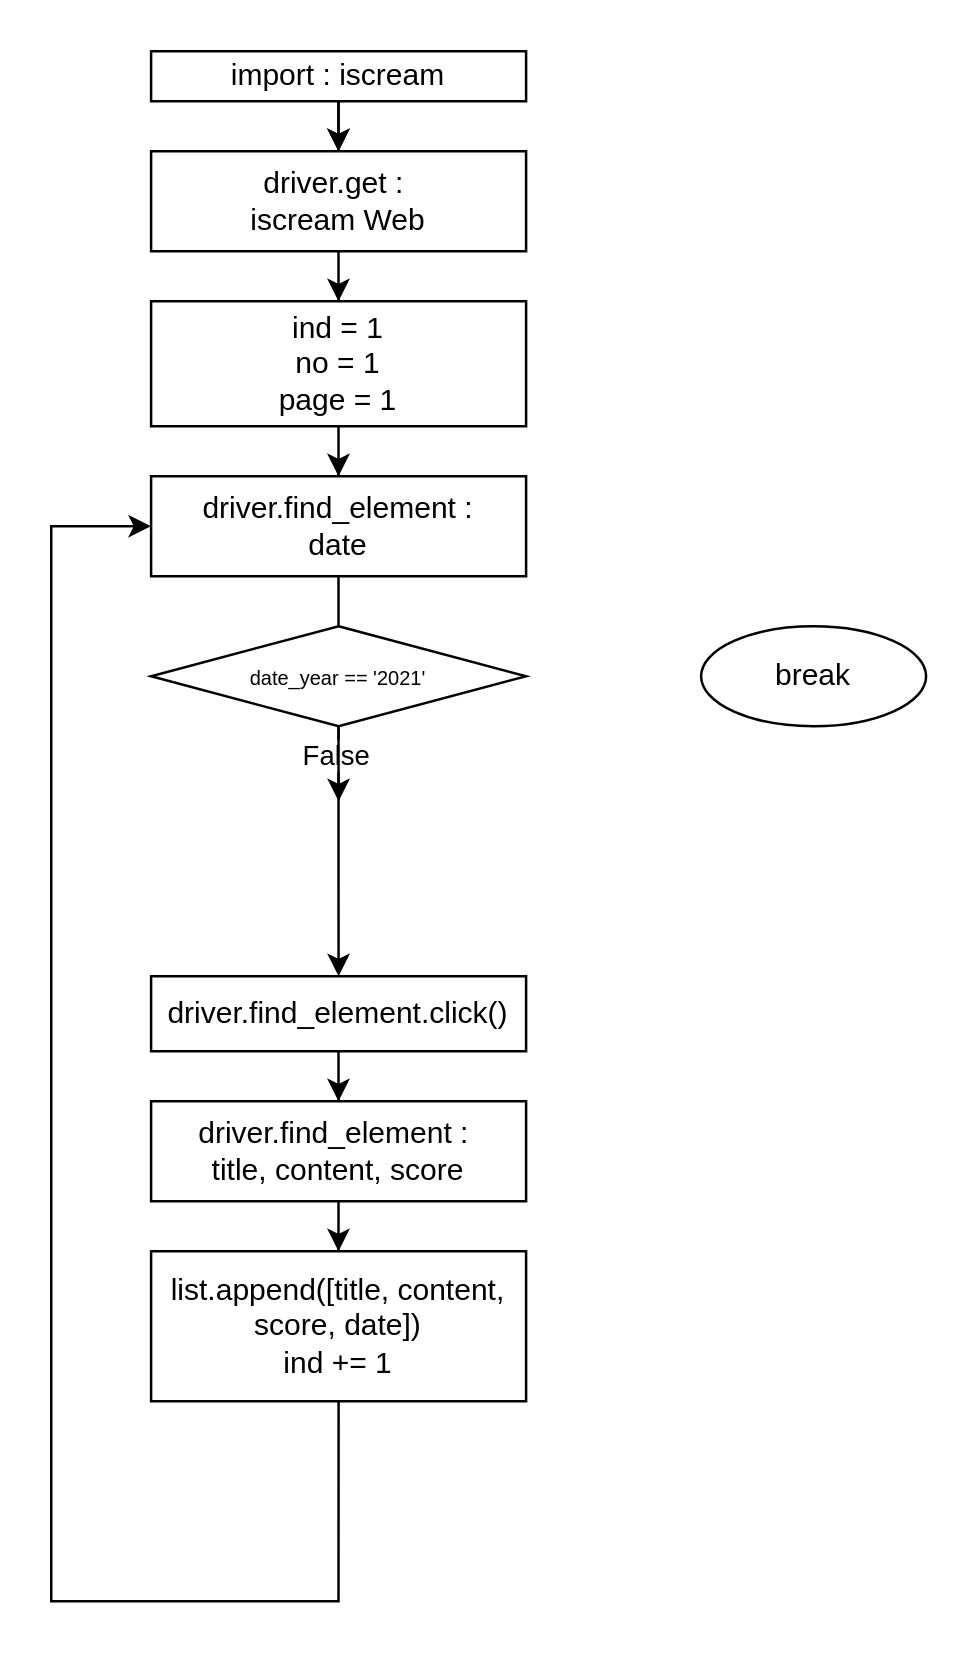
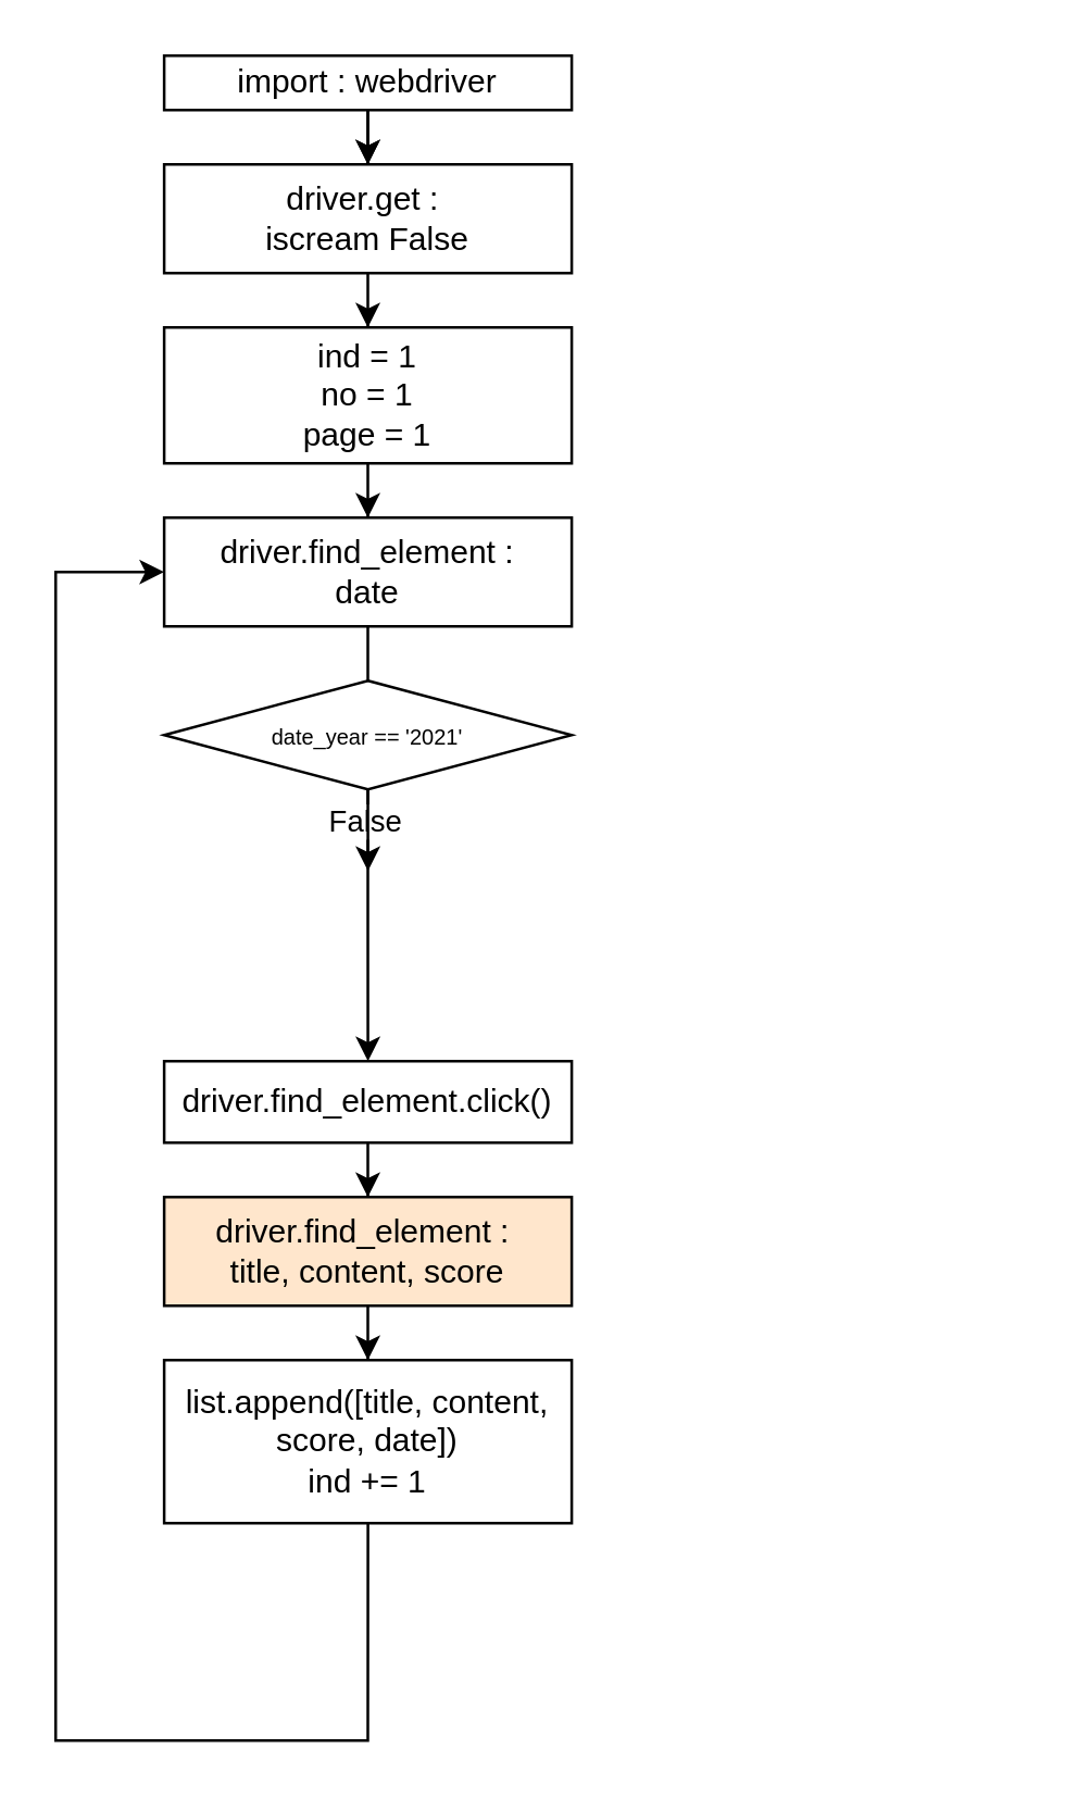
  <mxCell id="0" />
  <mxCell id="1" parent="0" />
  <mxCell id="2" value="" style="edgeStyle=orthogonalEdgeStyle;rounded=0;orthogonalLoop=1;jettySize=auto;html=1;" parent="1" source="4" target="6" edge="1"><mxGeometry relative="1" as="geometry" /></mxCell>
  <mxCell id="3" value="" style="edgeStyle=orthogonalEdgeStyle;rounded=0;orthogonalLoop=1;jettySize=auto;html=1;" parent="1" source="4" target="6" edge="1"><mxGeometry relative="1" as="geometry" /></mxCell>
- <mxCell id="4" value="import : iscream" style="rounded=0;whiteSpace=wrap;html=1;" parent="1" vertex="1"><mxGeometry x="59.94" y="20" width="150" height="20" as="geometry" /></mxCell>
+ <mxCell id="4" value="import : webdriver" style="rounded=0;whiteSpace=wrap;html=1;" parent="1" vertex="1"><mxGeometry x="59.94" y="20" width="150" height="20" as="geometry" /></mxCell>
  <mxCell id="5" value="" style="edgeStyle=orthogonalEdgeStyle;rounded=0;orthogonalLoop=1;jettySize=auto;html=1;" parent="1" source="6" target="18" edge="1"><mxGeometry relative="1" as="geometry" /></mxCell>
- <mxCell id="6" value="&lt;div&gt;driver.get :&amp;nbsp;&lt;/div&gt;&lt;div&gt;iscream&amp;nbsp;Web&lt;/div&gt;" style="rounded=0;whiteSpace=wrap;html=1;" parent="1" vertex="1"><mxGeometry x="59.94" y="60" width="150" height="40" as="geometry" /></mxCell>
+ <mxCell id="6" value="&lt;div&gt;driver.get :&amp;nbsp;&lt;/div&gt;&lt;div&gt;iscream&amp;nbsp;False&lt;/div&gt;" style="rounded=0;whiteSpace=wrap;html=1;" parent="1" vertex="1"><mxGeometry x="59.94" y="60" width="150" height="40" as="geometry" /></mxCell>
  <mxCell id="7" value="" style="edgeStyle=orthogonalEdgeStyle;rounded=0;orthogonalLoop=1;jettySize=auto;html=1;" parent="1" source="19" edge="1"><mxGeometry relative="1" as="geometry"><mxPoint x="134.94" y="390" as="targetPoint" /></mxGeometry></mxCell>
  <mxCell id="8" value="False" style="edgeLabel;html=1;align=center;verticalAlign=middle;resizable=0;points=[];" parent="7" vertex="1" connectable="0"><mxGeometry x="-0.752" y="-1" relative="1" as="geometry"><mxPoint as="offset" /></mxGeometry></mxCell>
  <mxCell id="9" value="" style="edgeStyle=orthogonalEdgeStyle;rounded=0;orthogonalLoop=1;jettySize=auto;html=1;" parent="1" source="20" edge="1"><mxGeometry relative="1" as="geometry"><mxPoint x="134.94" y="320" as="targetPoint" /></mxGeometry></mxCell>
  <mxCell id="10" value="" style="edgeStyle=orthogonalEdgeStyle;rounded=0;orthogonalLoop=1;jettySize=auto;html=1;" parent="1" source="11" target="13" edge="1"><mxGeometry relative="1" as="geometry" /></mxCell>
  <mxCell id="11" value="driver.find_element.click()" style="rounded=0;whiteSpace=wrap;html=1;" parent="1" vertex="1"><mxGeometry x="59.94" y="390" width="150" height="30" as="geometry" /></mxCell>
  <mxCell id="12" value="" style="edgeStyle=orthogonalEdgeStyle;rounded=0;orthogonalLoop=1;jettySize=auto;html=1;" parent="1" source="13" target="15" edge="1"><mxGeometry relative="1" as="geometry" /></mxCell>
- <mxCell id="13" value="driver.find_element :&amp;nbsp;&lt;br&gt;title, content, score" style="rounded=0;whiteSpace=wrap;html=1;" parent="1" vertex="1"><mxGeometry x="59.94" y="440" width="150" height="40" as="geometry" /></mxCell>
+ <mxCell id="13" value="driver.find_element :&amp;nbsp;&lt;br&gt;title, content, score" style="rounded=0;whiteSpace=wrap;html=1;fillColor=#ffe6cc;" parent="1" vertex="1"><mxGeometry x="59.94" y="440" width="150" height="40" as="geometry" /></mxCell>
  <mxCell id="14" style="edgeStyle=orthogonalEdgeStyle;rounded=0;orthogonalLoop=1;jettySize=auto;html=1;exitX=0.5;exitY=1;exitDx=0;exitDy=0;entryX=0;entryY=0.5;entryDx=0;entryDy=0;" parent="1" source="15" target="20" edge="1"><mxGeometry relative="1" as="geometry"><Array as="points"><mxPoint x="135" y="640" /><mxPoint x="20" y="640" /><mxPoint x="20" y="210" /></Array></mxGeometry></mxCell>
  <mxCell id="15" value="list.append([title, content, score, date])&lt;br&gt;ind += 1" style="rounded=0;whiteSpace=wrap;html=1;" parent="1" vertex="1"><mxGeometry x="59.94" y="500" width="150" height="60" as="geometry" /></mxCell>
- <mxCell id="16" value="break" style="ellipse;whiteSpace=wrap;html=1;" parent="1" vertex="1"><mxGeometry x="279.94" y="250" width="90" height="40" as="geometry" /></mxCell>
  <mxCell id="17" value="" style="edgeStyle=orthogonalEdgeStyle;rounded=0;orthogonalLoop=1;jettySize=auto;html=1;" parent="1" source="18" target="20" edge="1"><mxGeometry relative="1" as="geometry" /></mxCell>
  <mxCell id="18" value="&lt;div&gt;ind = 1&lt;/div&gt;&lt;div&gt;no = 1&lt;/div&gt;&lt;div&gt;page = 1&lt;/div&gt;" style="rounded=0;whiteSpace=wrap;html=1;" parent="1" vertex="1"><mxGeometry x="59.94" y="120" width="150" height="50" as="geometry" /></mxCell>
  <mxCell id="19" value="&lt;font style=&quot;font-size: 8px;&quot;&gt;date_year == '2021'&lt;br&gt;&lt;/font&gt;" style="rhombus;whiteSpace=wrap;html=1;" parent="1" vertex="1"><mxGeometry x="59.94" y="250" width="150" height="40" as="geometry" /></mxCell>
  <mxCell id="20" value="&lt;div style=&quot;border-color: var(--border-color);&quot;&gt;driver.find_element :&lt;/div&gt;&lt;div style=&quot;border-color: var(--border-color);&quot;&gt;date&lt;/div&gt;" style="rounded=0;whiteSpace=wrap;html=1;" parent="1" vertex="1"><mxGeometry x="59.94" y="190" width="150" height="40" as="geometry" /></mxCell>
